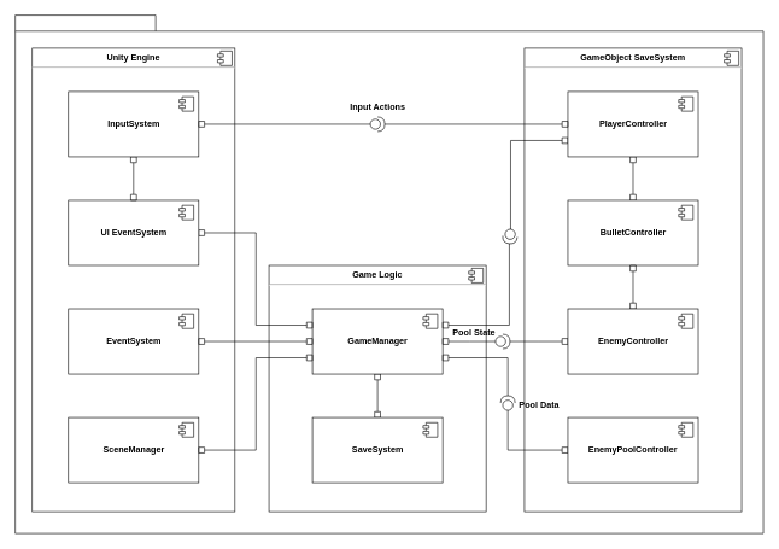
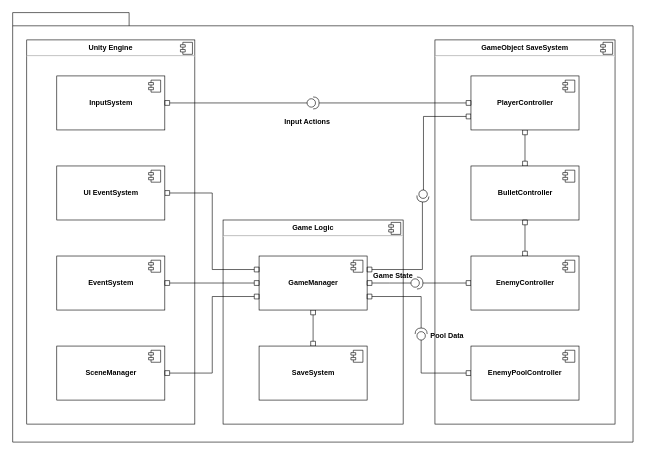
  <mxCell id="0" />
  <mxCell id="1" parent="0" />
  <mxCell id="2" value="" style="shape=folder;fontStyle=1;spacingTop=10;tabWidth=194;tabHeight=22;tabPosition=left;html=1;rounded=0;shadow=0;comic=0;labelBackgroundColor=none;strokeWidth=1;fillColor=none;fontFamily=Verdana;fontSize=10;align=center;" parent="1" vertex="1"><mxGeometry x="20.5" y="20.5" width="1033.5" height="715.5" as="geometry" /></mxCell>
  <mxCell id="3" value="&lt;p style=&quot;margin:0px;margin-top:6px;text-align:center;&quot;&gt;&lt;b&gt;GameObject SaveSystem&lt;/b&gt;&lt;/p&gt;&lt;hr&gt;&lt;p style=&quot;margin:0px;margin-left:8px;&quot;&gt;&lt;br&gt;&lt;/p&gt;" style="align=left;overflow=fill;html=1;dropTarget=0;whiteSpace=wrap;" parent="1" vertex="1"><mxGeometry x="724" y="66" width="300" height="640" as="geometry" /></mxCell>
  <mxCell id="4" value="" style="shape=component;jettyWidth=8;jettyHeight=4;" parent="3" vertex="1"><mxGeometry x="1" width="20" height="20" relative="1" as="geometry"><mxPoint x="-24" y="4" as="offset" /></mxGeometry></mxCell>
  <mxCell id="5" value="&lt;p style=&quot;margin:0px;margin-top:6px;text-align:center;&quot;&gt;&lt;b&gt;Game Logic&lt;/b&gt;&lt;/p&gt;&lt;hr&gt;&lt;p style=&quot;margin:0px;margin-left:8px;&quot;&gt;&lt;br&gt;&lt;/p&gt;" style="align=left;overflow=fill;html=1;dropTarget=0;whiteSpace=wrap;" parent="1" vertex="1"><mxGeometry x="371" y="366" width="300" height="340" as="geometry" /></mxCell>
  <mxCell id="6" value="" style="shape=component;jettyWidth=8;jettyHeight=4;" parent="5" vertex="1"><mxGeometry x="1" width="20" height="20" relative="1" as="geometry"><mxPoint x="-24" y="4" as="offset" /></mxGeometry></mxCell>
  <mxCell id="7" style="rounded=0;orthogonalLoop=1;jettySize=auto;html=1;exitX=0;exitY=0.5;exitDx=0;exitDy=0;entryX=0;entryY=0.75;entryDx=0;entryDy=0;startArrow=none;startFill=0;endArrow=box;endFill=0;exitPerimeter=0;edgeStyle=orthogonalEdgeStyle;" parent="1" source="47" target="28" edge="1"><mxGeometry relative="1" as="geometry" /></mxCell>
  <mxCell id="8" style="edgeStyle=none;rounded=0;orthogonalLoop=1;jettySize=auto;html=1;exitX=0.5;exitY=1;exitDx=0;exitDy=0;entryX=0.5;entryY=0;entryDx=0;entryDy=0;endArrow=box;endFill=0;startArrow=box;startFill=0;" parent="1" source="10" target="25" edge="1"><mxGeometry relative="1" as="geometry" /></mxCell>
  <mxCell id="9" style="edgeStyle=elbowEdgeStyle;rounded=0;orthogonalLoop=1;jettySize=auto;html=1;exitX=1;exitY=0.5;exitDx=0;exitDy=0;entryX=0;entryY=0.5;entryDx=0;entryDy=0;startArrow=none;startFill=0;endArrow=box;endFill=0;" parent="1" source="51" target="33" edge="1"><mxGeometry relative="1" as="geometry" /></mxCell>
  <mxCell id="10" value="&lt;b&gt;GameManager&lt;/b&gt;" style="html=1;dropTarget=0;" parent="1" vertex="1"><mxGeometry x="431" y="426" width="180" height="90" as="geometry" /></mxCell>
  <mxCell id="11" value="" style="shape=module;jettyWidth=8;jettyHeight=4;" parent="10" vertex="1"><mxGeometry x="1" width="20" height="20" relative="1" as="geometry"><mxPoint x="-27" y="7" as="offset" /></mxGeometry></mxCell>
  <mxCell id="12" value="&lt;p style=&quot;margin:0px;margin-top:6px;text-align:center;&quot;&gt;&lt;b&gt;Unity Engine&lt;/b&gt;&lt;/p&gt;&lt;hr&gt;&lt;p style=&quot;margin:0px;margin-left:8px;&quot;&gt;&lt;br&gt;&lt;br&gt;&lt;/p&gt;" style="align=left;overflow=fill;html=1;dropTarget=0;whiteSpace=wrap;" parent="1" vertex="1"><mxGeometry x="44" y="66" width="280" height="640" as="geometry" /></mxCell>
  <mxCell id="13" value="" style="shape=component;jettyWidth=8;jettyHeight=4;" parent="12" vertex="1"><mxGeometry x="1" width="20" height="20" relative="1" as="geometry"><mxPoint x="-24" y="4" as="offset" /></mxGeometry></mxCell>
  <mxCell id="14" value="&lt;b&gt;EventSystem&lt;/b&gt;" style="html=1;dropTarget=0;" parent="1" vertex="1"><mxGeometry x="94" y="426" width="180" height="90" as="geometry" /></mxCell>
  <mxCell id="15" value="" style="shape=module;jettyWidth=8;jettyHeight=4;" parent="14" vertex="1"><mxGeometry x="1" width="20" height="20" relative="1" as="geometry"><mxPoint x="-27" y="7" as="offset" /></mxGeometry></mxCell>
  <mxCell id="16" value="&lt;b&gt;SceneManager&lt;/b&gt;" style="html=1;dropTarget=0;" parent="1" vertex="1"><mxGeometry x="94" y="576" width="180" height="90" as="geometry" /></mxCell>
  <mxCell id="17" value="" style="shape=module;jettyWidth=8;jettyHeight=4;" parent="16" vertex="1"><mxGeometry x="1" width="20" height="20" relative="1" as="geometry"><mxPoint x="-27" y="7" as="offset" /></mxGeometry></mxCell>
  <mxCell id="18" style="edgeStyle=elbowEdgeStyle;rounded=0;orthogonalLoop=1;jettySize=auto;html=1;exitX=1;exitY=0.5;exitDx=0;exitDy=0;entryX=0;entryY=0.25;entryDx=0;entryDy=0;endArrow=box;endFill=0;startArrow=box;startFill=0;" parent="1" source="19" target="10" edge="1"><mxGeometry relative="1" as="geometry" /></mxCell>
  <mxCell id="19" value="&lt;b&gt;UI EventSystem&lt;/b&gt;" style="html=1;dropTarget=0;" parent="1" vertex="1"><mxGeometry x="94" y="276" width="180" height="90" as="geometry" /></mxCell>
  <mxCell id="20" value="" style="shape=module;jettyWidth=8;jettyHeight=4;" parent="19" vertex="1"><mxGeometry x="1" width="20" height="20" relative="1" as="geometry"><mxPoint x="-27" y="7" as="offset" /></mxGeometry></mxCell>
  <mxCell id="21" style="edgeStyle=none;rounded=0;orthogonalLoop=1;jettySize=auto;html=1;exitX=1;exitY=0.5;exitDx=0;exitDy=0;entryX=0;entryY=0;entryDx=0;entryDy=0;strokeColor=none;dashed=1;" parent="1" source="45" target="28" edge="1"><mxGeometry relative="1" as="geometry" /></mxCell>
- <mxCell id="22" style="edgeStyle=none;rounded=0;orthogonalLoop=1;jettySize=auto;html=1;exitX=0.5;exitY=1;exitDx=0;exitDy=0;entryX=0.5;entryY=0;entryDx=0;entryDy=0;startArrow=box;startFill=0;endArrow=box;endFill=0;" parent="1" source="23" target="19" edge="1"><mxGeometry relative="1" as="geometry" /></mxCell>
  <mxCell id="23" value="&lt;b&gt;InputSystem&lt;/b&gt;" style="html=1;dropTarget=0;" parent="1" vertex="1"><mxGeometry x="94" y="126" width="180" height="90" as="geometry" /></mxCell>
  <mxCell id="24" value="" style="shape=module;jettyWidth=8;jettyHeight=4;" parent="23" vertex="1"><mxGeometry x="1" width="20" height="20" relative="1" as="geometry"><mxPoint x="-27" y="7" as="offset" /></mxGeometry></mxCell>
  <mxCell id="25" value="&lt;b&gt;SaveSystem&lt;/b&gt;" style="html=1;dropTarget=0;" parent="1" vertex="1"><mxGeometry x="431" y="576" width="180" height="90" as="geometry" /></mxCell>
  <mxCell id="26" value="" style="shape=module;jettyWidth=8;jettyHeight=4;" parent="25" vertex="1"><mxGeometry x="1" width="20" height="20" relative="1" as="geometry"><mxPoint x="-27" y="7" as="offset" /></mxGeometry></mxCell>
  <mxCell id="27" style="edgeStyle=none;rounded=0;orthogonalLoop=1;jettySize=auto;html=1;exitX=0.5;exitY=1;exitDx=0;exitDy=0;entryX=0.5;entryY=0;entryDx=0;entryDy=0;endArrow=box;endFill=0;startArrow=box;startFill=0;" parent="1" source="28" target="30" edge="1"><mxGeometry relative="1" as="geometry" /></mxCell>
  <mxCell id="28" value="&lt;b&gt;PlayerController&lt;/b&gt;" style="html=1;dropTarget=0;" parent="1" vertex="1"><mxGeometry x="784" y="126" width="180" height="90" as="geometry" /></mxCell>
  <mxCell id="29" value="" style="shape=module;jettyWidth=8;jettyHeight=4;" parent="28" vertex="1"><mxGeometry x="1" width="20" height="20" relative="1" as="geometry"><mxPoint x="-27" y="7" as="offset" /></mxGeometry></mxCell>
  <mxCell id="30" value="&lt;b&gt;BulletController&lt;/b&gt;" style="html=1;dropTarget=0;" parent="1" vertex="1"><mxGeometry x="784" y="276" width="180" height="90" as="geometry" /></mxCell>
  <mxCell id="31" value="" style="shape=module;jettyWidth=8;jettyHeight=4;" parent="30" vertex="1"><mxGeometry x="1" width="20" height="20" relative="1" as="geometry"><mxPoint x="-27" y="7" as="offset" /></mxGeometry></mxCell>
  <mxCell id="32" style="edgeStyle=none;rounded=0;orthogonalLoop=1;jettySize=auto;html=1;exitX=0.5;exitY=0;exitDx=0;exitDy=0;entryX=0.5;entryY=1;entryDx=0;entryDy=0;endArrow=box;endFill=0;startArrow=box;startFill=0;" parent="1" source="33" target="30" edge="1"><mxGeometry relative="1" as="geometry" /></mxCell>
  <mxCell id="33" value="&lt;b&gt;EnemyController&lt;/b&gt;" style="html=1;dropTarget=0;" parent="1" vertex="1"><mxGeometry x="784" y="426" width="180" height="90" as="geometry" /></mxCell>
  <mxCell id="34" value="" style="shape=module;jettyWidth=8;jettyHeight=4;" parent="33" vertex="1"><mxGeometry x="1" width="20" height="20" relative="1" as="geometry"><mxPoint x="-27" y="7" as="offset" /></mxGeometry></mxCell>
  <mxCell id="35" style="edgeStyle=elbowEdgeStyle;rounded=0;orthogonalLoop=1;jettySize=auto;html=1;exitX=0;exitY=0.75;exitDx=0;exitDy=0;entryX=1;entryY=0.5;entryDx=0;entryDy=0;endArrow=box;endFill=0;startArrow=box;startFill=0;" parent="1" source="10" target="16" edge="1"><mxGeometry relative="1" as="geometry" /></mxCell>
  <mxCell id="36" style="edgeStyle=none;rounded=0;orthogonalLoop=1;jettySize=auto;html=1;exitX=0;exitY=0.5;exitDx=0;exitDy=0;entryX=1;entryY=0.5;entryDx=0;entryDy=0;endArrow=box;endFill=0;startArrow=box;startFill=0;" parent="1" source="10" target="14" edge="1"><mxGeometry relative="1" as="geometry" /></mxCell>
  <mxCell id="37" style="edgeStyle=none;rounded=0;orthogonalLoop=1;jettySize=auto;html=1;exitX=1;exitY=0.5;exitDx=0;exitDy=0;entryX=0;entryY=0.5;entryDx=0;entryDy=0;endArrow=box;endFill=0;startArrow=none;startFill=0;jumpStyle=none;" parent="1" source="43" target="28" edge="1"><mxGeometry relative="1" as="geometry" /></mxCell>
  <mxCell id="38" style="edgeStyle=orthogonalEdgeStyle;rounded=0;orthogonalLoop=1;jettySize=auto;html=1;exitX=1;exitY=0.5;exitDx=0;exitDy=0;entryX=1;entryY=0.75;entryDx=0;entryDy=0;endArrow=box;endFill=0;startArrow=none;startFill=0;exitPerimeter=0;" parent="1" source="48" target="10" edge="1"><mxGeometry relative="1" as="geometry" /></mxCell>
  <mxCell id="39" style="edgeStyle=orthogonalEdgeStyle;rounded=0;orthogonalLoop=1;jettySize=auto;html=1;exitX=0;exitY=0.5;exitDx=0;exitDy=0;entryX=0;entryY=0.5;entryDx=0;entryDy=0;entryPerimeter=0;endArrow=none;endFill=0;startArrow=box;startFill=0;" parent="1" source="40" target="48" edge="1"><mxGeometry relative="1" as="geometry" /></mxCell>
  <mxCell id="40" value="&lt;b&gt;EnemyPoolController&lt;/b&gt;" style="html=1;dropTarget=0;whiteSpace=wrap;" parent="1" vertex="1"><mxGeometry x="784" y="576" width="180" height="90" as="geometry" /></mxCell>
  <mxCell id="41" value="" style="shape=module;jettyWidth=8;jettyHeight=4;" parent="40" vertex="1"><mxGeometry x="1" width="20" height="20" relative="1" as="geometry"><mxPoint x="-27" y="7" as="offset" /></mxGeometry></mxCell>
  <mxCell id="42" value="" style="edgeStyle=none;rounded=0;orthogonalLoop=1;jettySize=auto;html=1;exitX=1;exitY=0.5;exitDx=0;exitDy=0;entryX=0;entryY=0.5;entryDx=0;entryDy=0;endArrow=none;endFill=0;startArrow=box;startFill=0;jumpStyle=none;" parent="1" source="23" target="43" edge="1"><mxGeometry relative="1" as="geometry"><mxPoint x="274" y="171" as="sourcePoint" /><mxPoint x="784" y="171" as="targetPoint" /></mxGeometry></mxCell>
  <mxCell id="43" value="" style="shape=providedRequiredInterface;html=1;verticalLabelPosition=bottom;sketch=0;direction=east;" parent="1" vertex="1"><mxGeometry x="511" y="161" width="20" height="20" as="geometry" /></mxCell>
  <mxCell id="44" value="" style="edgeStyle=none;rounded=0;orthogonalLoop=1;jettySize=auto;html=1;exitX=1;exitY=0.5;exitDx=0;exitDy=0;entryX=0;entryY=0;entryDx=0;entryDy=0;strokeColor=none;" parent="1" source="23" target="45" edge="1"><mxGeometry relative="1" as="geometry"><mxPoint x="274" y="171" as="sourcePoint" /><mxPoint x="784" y="126" as="targetPoint" /></mxGeometry></mxCell>
- <mxCell id="45" value="Input Actions" style="text;align=center;fontStyle=1;verticalAlign=middle;spacingLeft=3;spacingRight=3;strokeColor=none;rotatable=0;points=[[0,0.5],[1,0.5]];portConstraint=eastwest;html=1;" parent="1" vertex="1"><mxGeometry x="481" y="135" width="80" height="26" as="geometry" /></mxCell>
+ <mxCell id="45" value="Input Actions" style="text;align=center;fontStyle=1;verticalAlign=middle;spacingLeft=3;spacingRight=3;strokeColor=none;rotatable=0;points=[[0,0.5],[1,0.5]];portConstraint=eastwest;html=1;" parent="1" vertex="1"><mxGeometry x="471" y="190" width="80" height="26" as="geometry" /></mxCell>
  <mxCell id="46" value="" style="rounded=0;orthogonalLoop=1;jettySize=auto;html=1;exitX=1;exitY=0.25;exitDx=0;exitDy=0;entryX=1;entryY=0.5;entryDx=0;entryDy=0;startArrow=box;startFill=0;endArrow=none;endFill=0;entryPerimeter=0;edgeStyle=orthogonalEdgeStyle;" parent="1" source="10" target="47" edge="1"><mxGeometry relative="1" as="geometry"><mxPoint x="611" y="449" as="sourcePoint" /><mxPoint x="784" y="194" as="targetPoint" /></mxGeometry></mxCell>
  <mxCell id="47" value="" style="shape=providedRequiredInterface;html=1;verticalLabelPosition=bottom;sketch=0;direction=south;rotation=5;" parent="1" vertex="1"><mxGeometry x="694" y="316" width="20" height="20" as="geometry" /></mxCell>
  <mxCell id="48" value="" style="shape=providedRequiredInterface;html=1;verticalLabelPosition=bottom;sketch=0;direction=north;" parent="1" vertex="1"><mxGeometry x="691" y="546" width="20" height="20" as="geometry" /></mxCell>
  <mxCell id="49" value="Pool Data" style="text;align=center;fontStyle=1;verticalAlign=middle;spacingLeft=3;spacingRight=3;strokeColor=none;rotatable=0;points=[[0,0.5],[1,0.5]];portConstraint=eastwest;html=1;" parent="1" vertex="1"><mxGeometry x="704" y="546" width="80" height="26" as="geometry" /></mxCell>
  <mxCell id="50" value="" style="edgeStyle=elbowEdgeStyle;rounded=0;orthogonalLoop=1;jettySize=auto;html=1;exitX=1;exitY=0.5;exitDx=0;exitDy=0;entryX=0;entryY=0.5;entryDx=0;entryDy=0;startArrow=box;startFill=0;endArrow=none;endFill=0;" edge="1" parent="1" source="10" target="51"><mxGeometry relative="1" as="geometry"><mxPoint x="611" y="471" as="sourcePoint" /><mxPoint x="784" y="471" as="targetPoint" /></mxGeometry></mxCell>
  <mxCell id="51" value="" style="shape=providedRequiredInterface;html=1;verticalLabelPosition=bottom;sketch=0;" vertex="1" parent="1"><mxGeometry x="684" y="461" width="20" height="20" as="geometry" /></mxCell>
- <mxCell id="52" value="Pool State" style="text;align=center;fontStyle=1;verticalAlign=middle;spacingLeft=3;spacingRight=3;strokeColor=none;rotatable=0;points=[[0,0.5],[1,0.5]];portConstraint=eastwest;html=1;" vertex="1" parent="1"><mxGeometry x="614" y="446" width="80" height="26" as="geometry" /></mxCell>
+ <mxCell id="52" value="Game State" style="text;align=center;fontStyle=1;verticalAlign=middle;spacingLeft=3;spacingRight=3;strokeColor=none;rotatable=0;points=[[0,0.5],[1,0.5]];portConstraint=eastwest;html=1;" vertex="1" parent="1"><mxGeometry x="614" y="446" width="80" height="26" as="geometry" /></mxCell>
